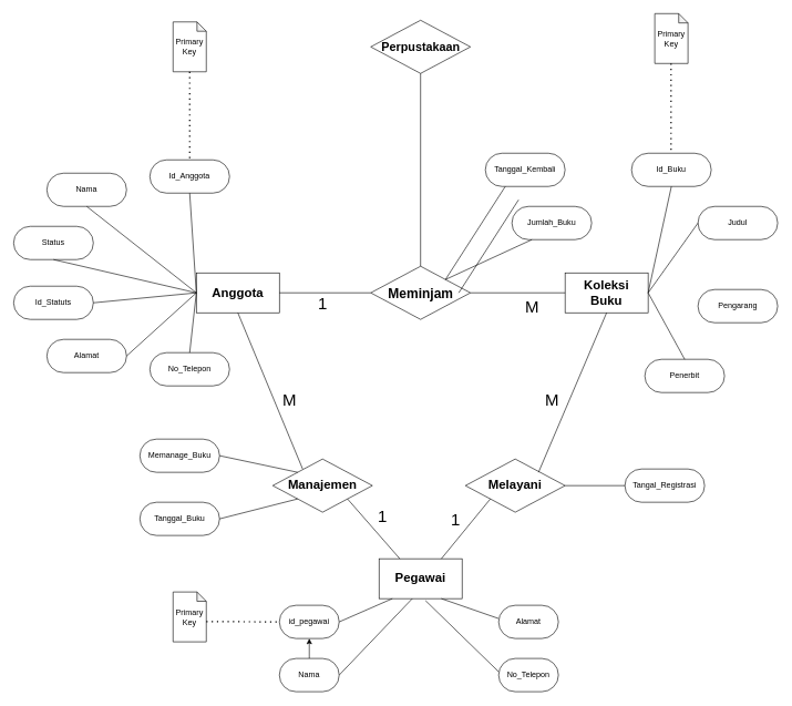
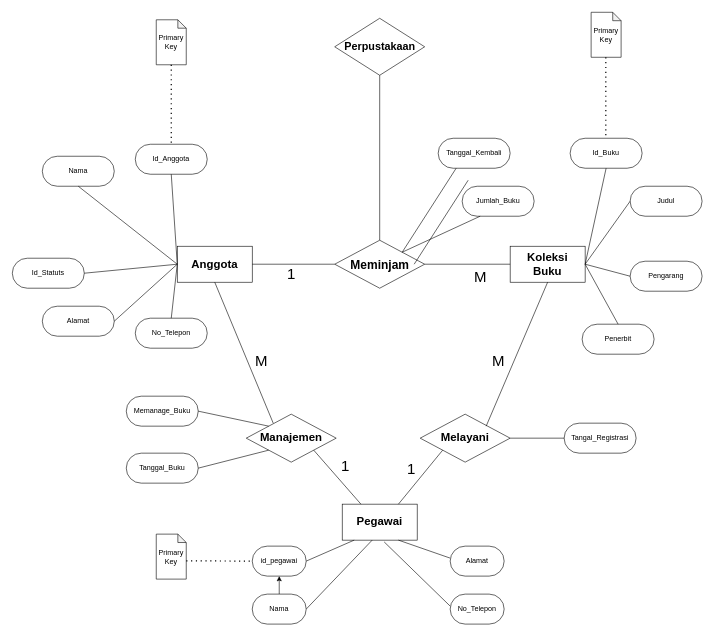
  <mxCell id="0" />
  <mxCell id="1" parent="0" />
  <mxCell id="2" value="&lt;font style=&quot;font-size: 19px&quot;&gt;&lt;b&gt;Pegawai&lt;/b&gt;&lt;/font&gt;" style="rounded=0;whiteSpace=wrap;html=1;" vertex="1" parent="1"><mxGeometry x="570" y="840" width="125" height="60" as="geometry" /></mxCell>
  <mxCell id="3" value="No_Telepon" style="rounded=1;whiteSpace=wrap;html=1;arcSize=50;" vertex="1" parent="1"><mxGeometry x="750" y="990" width="90" height="50" as="geometry" /></mxCell>
  <mxCell id="4" value="" style="endArrow=none;html=1;rounded=0;exitX=1;exitY=0.5;exitDx=0;exitDy=0;" edge="1" parent="1"><mxGeometry width="50" height="50" relative="1" as="geometry"><mxPoint x="510" y="935" as="sourcePoint" /><mxPoint x="590" y="900" as="targetPoint" /></mxGeometry></mxCell>
  <mxCell id="5" value="" style="endArrow=none;html=1;rounded=0;exitX=0.75;exitY=1;exitDx=0;exitDy=0;" edge="1" parent="1" source="2"><mxGeometry width="50" height="50" relative="1" as="geometry"><mxPoint x="670" y="965" as="sourcePoint" /><mxPoint x="750" y="930" as="targetPoint" /></mxGeometry></mxCell>
  <mxCell id="6" value="" style="endArrow=none;html=1;rounded=0;exitX=1;exitY=0.5;exitDx=0;exitDy=0;" edge="1" parent="1"><mxGeometry width="50" height="50" relative="1" as="geometry"><mxPoint x="510" y="1015" as="sourcePoint" /><mxPoint x="620" y="900" as="targetPoint" /></mxGeometry></mxCell>
  <mxCell id="7" value="" style="endArrow=none;html=1;rounded=0;exitX=0.56;exitY=1.05;exitDx=0;exitDy=0;exitPerimeter=0;" edge="1" parent="1" source="2"><mxGeometry width="50" height="50" relative="1" as="geometry"><mxPoint x="670" y="1045" as="sourcePoint" /><mxPoint x="750" y="1010" as="targetPoint" /></mxGeometry></mxCell>
  <mxCell id="8" value="" style="edgeStyle=none;rounded=0;orthogonalLoop=1;jettySize=auto;html=1;" edge="1" parent="1" source="9" target="10"><mxGeometry relative="1" as="geometry" /></mxCell>
  <mxCell id="9" value="Nama" style="rounded=1;whiteSpace=wrap;html=1;arcSize=50;" vertex="1" parent="1"><mxGeometry x="420" y="990" width="90" height="50" as="geometry" /></mxCell>
  <mxCell id="10" value="id_pegawai" style="rounded=1;whiteSpace=wrap;html=1;arcSize=50;" vertex="1" parent="1"><mxGeometry x="420" y="910" width="90" height="50" as="geometry" /></mxCell>
  <mxCell id="11" value="Alamat" style="rounded=1;whiteSpace=wrap;html=1;arcSize=50;" vertex="1" parent="1"><mxGeometry x="750" y="910" width="90" height="50" as="geometry" /></mxCell>
  <mxCell id="12" value="&lt;div&gt;Primary&lt;/div&gt;&lt;div&gt;Key&lt;br&gt;&lt;/div&gt;" style="shape=note;whiteSpace=wrap;html=1;backgroundOutline=1;darkOpacity=0.05;size=14;" vertex="1" parent="1"><mxGeometry x="260" y="890" width="50" height="75" as="geometry" /></mxCell>
  <mxCell id="13" value="" style="endArrow=none;dashed=1;html=1;dashPattern=1 3;strokeWidth=2;rounded=0;exitX=0;exitY=0;exitDx=50;exitDy=44.5;exitPerimeter=0;entryX=0;entryY=0.5;entryDx=0;entryDy=0;" edge="1" parent="1" source="12" target="10"><mxGeometry width="50" height="50" relative="1" as="geometry"><mxPoint x="600" y="860" as="sourcePoint" /><mxPoint x="650" y="810" as="targetPoint" /></mxGeometry></mxCell>
  <mxCell id="14" value="&lt;font style=&quot;font-size: 19px&quot;&gt;&lt;b&gt;Manajemen&lt;/b&gt;&lt;/font&gt;" style="rhombus;whiteSpace=wrap;html=1;" vertex="1" parent="1"><mxGeometry x="410" y="690" width="150" height="80" as="geometry" /></mxCell>
  <mxCell id="15" value="&lt;font style=&quot;font-size: 19px&quot;&gt;&lt;b&gt;Melayani&lt;/b&gt;&lt;/font&gt;" style="rhombus;whiteSpace=wrap;html=1;" vertex="1" parent="1"><mxGeometry x="700" y="690" width="150" height="80" as="geometry" /></mxCell>
  <mxCell id="16" value="&lt;font style=&quot;font-size: 20px&quot;&gt;&lt;b&gt;Meminjam&lt;/b&gt;&lt;/font&gt;" style="rhombus;whiteSpace=wrap;html=1;" vertex="1" parent="1"><mxGeometry x="557.5" y="400" width="150" height="80" as="geometry" /></mxCell>
- <mxCell id="17" value="&lt;font style=&quot;font-size: 18px&quot;&gt;&lt;b&gt;Perpustakaan&lt;/b&gt;&lt;/font&gt;" style="rhombus;whiteSpace=wrap;html=1;" vertex="1" parent="1"><mxGeometry x="557.5" y="30" width="150" height="80" as="geometry" /></mxCell>
+ <mxCell id="17" value="&lt;font style=&quot;font-size: 18px&quot;&gt;&lt;b&gt;Perpustakaan&lt;/b&gt;&lt;/font&gt;" style="rhombus;whiteSpace=wrap;html=1;" vertex="1" parent="1"><mxGeometry x="557.5" y="30" width="150" height="95" as="geometry" /></mxCell>
  <mxCell id="18" value="&lt;div style=&quot;font-size: 19px&quot;&gt;&lt;font style=&quot;font-size: 19px&quot;&gt;&lt;b&gt;Koleksi&lt;/b&gt;&lt;/font&gt;&lt;/div&gt;&lt;div style=&quot;font-size: 19px&quot;&gt;&lt;font style=&quot;font-size: 19px&quot;&gt;&lt;b&gt;Buku&lt;br&gt;&lt;/b&gt;&lt;/font&gt;&lt;/div&gt;" style="rounded=0;whiteSpace=wrap;html=1;" vertex="1" parent="1"><mxGeometry x="850" y="410" width="125" height="60" as="geometry" /></mxCell>
  <mxCell id="19" value="&lt;font style=&quot;font-size: 19px&quot;&gt;&lt;b&gt;Anggota&lt;/b&gt;&lt;/font&gt;" style="rounded=0;whiteSpace=wrap;html=1;" vertex="1" parent="1"><mxGeometry x="295" y="410" width="125" height="60" as="geometry" /></mxCell>
  <mxCell id="20" value="Tangal_Registrasi" style="rounded=1;whiteSpace=wrap;html=1;arcSize=50;" vertex="1" parent="1"><mxGeometry x="940" y="705" width="120" height="50" as="geometry" /></mxCell>
  <mxCell id="21" value="Memanage_Buku" style="rounded=1;whiteSpace=wrap;html=1;arcSize=50;" vertex="1" parent="1"><mxGeometry y="660" width="120" height="50" as="geometry" x="210" /></mxCell>
  <mxCell id="22" value="Tanggal_Buku" style="rounded=1;whiteSpace=wrap;html=1;arcSize=50;" vertex="1" parent="1"><mxGeometry y="755" width="120" height="50" as="geometry" x="210" /></mxCell>
  <mxCell id="23" value="Id_Anggota" style="rounded=1;whiteSpace=wrap;html=1;arcSize=50;" vertex="1" parent="1"><mxGeometry x="225" y="240" width="120" height="50" as="geometry" /></mxCell>
  <mxCell id="24" value="Nama" style="rounded=1;whiteSpace=wrap;html=1;arcSize=50;" vertex="1" parent="1"><mxGeometry x="70" y="260" width="120" height="50" as="geometry" /></mxCell>
- <mxCell id="25" value="Status" style="rounded=1;whiteSpace=wrap;html=1;arcSize=50;" vertex="1" parent="1"><mxGeometry x="20" y="340" width="120" height="50" as="geometry" /></mxCell>
  <mxCell id="26" value="Id_Statuts" style="rounded=1;whiteSpace=wrap;html=1;arcSize=50;" vertex="1" parent="1"><mxGeometry x="20" y="430" width="120" height="50" as="geometry" /></mxCell>
  <mxCell id="27" value="Alamat" style="rounded=1;whiteSpace=wrap;html=1;arcSize=50;" vertex="1" parent="1"><mxGeometry x="70" y="510" width="120" height="50" as="geometry" /></mxCell>
  <mxCell id="28" value="No_Telepon" style="rounded=1;whiteSpace=wrap;html=1;arcSize=50;" vertex="1" parent="1"><mxGeometry x="225" y="530" width="120" height="50" as="geometry" /></mxCell>
  <mxCell id="29" value="Id_Buku" style="rounded=1;whiteSpace=wrap;html=1;arcSize=50;" vertex="1" parent="1"><mxGeometry x="950" y="230" width="120" height="50" as="geometry" /></mxCell>
  <mxCell id="30" value="Judul" style="rounded=1;whiteSpace=wrap;html=1;arcSize=50;" vertex="1" parent="1"><mxGeometry x="1050" y="310" width="120" height="50" as="geometry" /></mxCell>
  <mxCell id="31" value="Pengarang" style="rounded=1;whiteSpace=wrap;html=1;arcSize=50;" vertex="1" parent="1"><mxGeometry x="1050" y="435" width="120" height="50" as="geometry" /></mxCell>
  <mxCell id="32" value="Penerbit" style="rounded=1;whiteSpace=wrap;html=1;arcSize=50;" vertex="1" parent="1"><mxGeometry x="970" y="540" width="120" height="50" as="geometry" /></mxCell>
  <mxCell id="33" value="Tanggal_Kembali" style="rounded=1;whiteSpace=wrap;html=1;arcSize=50;" vertex="1" parent="1"><mxGeometry x="730" y="230" width="120" height="50" as="geometry" /></mxCell>
  <mxCell id="34" value="Jumlah_Buku" style="rounded=1;whiteSpace=wrap;html=1;arcSize=50;" vertex="1" parent="1"><mxGeometry x="770" y="310" width="120" height="50" as="geometry" /></mxCell>
  <mxCell id="35" value="&lt;div&gt;Primary&lt;/div&gt;&lt;div&gt;Key&lt;br&gt;&lt;/div&gt;" style="shape=note;whiteSpace=wrap;html=1;backgroundOutline=1;darkOpacity=0.05;size=14;" vertex="1" parent="1"><mxGeometry x="260" y="32.5" width="50" height="75" as="geometry" /></mxCell>
  <mxCell id="36" value="&lt;div&gt;Primary&lt;/div&gt;&lt;div&gt;Key&lt;br&gt;&lt;/div&gt;" style="shape=note;whiteSpace=wrap;html=1;backgroundOutline=1;darkOpacity=0.05;size=14;" vertex="1" parent="1"><mxGeometry x="985" y="20" width="50" height="75" as="geometry" /></mxCell>
  <mxCell id="37" value="" style="endArrow=none;dashed=1;html=1;dashPattern=1 3;strokeWidth=2;rounded=0;exitX=0.5;exitY=1;exitDx=0;exitDy=0;exitPerimeter=0;entryX=0.5;entryY=0;entryDx=0;entryDy=0;" edge="1" parent="1" source="35" target="23"><mxGeometry width="50" height="50" relative="1" as="geometry"><mxPoint x="280" y="110" as="sourcePoint" /><mxPoint x="280" y="230" as="targetPoint" /></mxGeometry></mxCell>
  <mxCell id="38" value="" style="endArrow=none;dashed=1;html=1;dashPattern=1 3;strokeWidth=2;rounded=0;exitX=0.5;exitY=1;exitDx=0;exitDy=0;exitPerimeter=0;entryX=0.5;entryY=0;entryDx=0;entryDy=0;" edge="1" parent="1"><mxGeometry width="50" height="50" relative="1" as="geometry"><mxPoint x="1009.5" y="95" as="sourcePoint" /><mxPoint x="1009.5" y="227.5" as="targetPoint" /></mxGeometry></mxCell>
  <mxCell id="39" value="" style="endArrow=none;html=1;rounded=0;exitX=0.75;exitY=0;exitDx=0;exitDy=0;entryX=0;entryY=1;entryDx=0;entryDy=0;" edge="1" parent="1" source="2" target="15"><mxGeometry width="50" height="50" relative="1" as="geometry"><mxPoint x="620" y="700" as="sourcePoint" /><mxPoint x="670" y="650" as="targetPoint" /></mxGeometry></mxCell>
  <mxCell id="40" value="" style="endArrow=none;html=1;rounded=0;exitX=0.25;exitY=0;exitDx=0;exitDy=0;entryX=1;entryY=1;entryDx=0;entryDy=0;" edge="1" parent="1" source="2" target="14"><mxGeometry width="50" height="50" relative="1" as="geometry"><mxPoint x="673.75" y="850" as="sourcePoint" /><mxPoint x="747.5" y="760" as="targetPoint" /></mxGeometry></mxCell>
  <mxCell id="41" value="" style="endArrow=none;html=1;rounded=0;exitX=0;exitY=0.5;exitDx=0;exitDy=0;entryX=1;entryY=0.5;entryDx=0;entryDy=0;" edge="1" parent="1" source="20" target="15"><mxGeometry width="50" height="50" relative="1" as="geometry"><mxPoint x="683.75" y="860" as="sourcePoint" /><mxPoint x="757.5" y="770" as="targetPoint" /></mxGeometry></mxCell>
  <mxCell id="42" value="" style="endArrow=none;html=1;rounded=0;exitX=1;exitY=0.5;exitDx=0;exitDy=0;entryX=0;entryY=1;entryDx=0;entryDy=0;" edge="1" parent="1" source="22" target="14"><mxGeometry width="50" height="50" relative="1" as="geometry"><mxPoint x="336.25" y="820" as="sourcePoint" /><mxPoint x="410" y="730" as="targetPoint" /></mxGeometry></mxCell>
  <mxCell id="43" value="" style="endArrow=none;html=1;rounded=0;exitX=1;exitY=0.5;exitDx=0;exitDy=0;entryX=0;entryY=0;entryDx=0;entryDy=0;" edge="1" parent="1" source="21" target="14"><mxGeometry width="50" height="50" relative="1" as="geometry"><mxPoint x="330" y="735" as="sourcePoint" /><mxPoint x="410" y="700" as="targetPoint" /></mxGeometry></mxCell>
  <mxCell id="44" value="" style="endArrow=none;html=1;rounded=0;exitX=1;exitY=0.5;exitDx=0;exitDy=0;entryX=0.5;entryY=1;entryDx=0;entryDy=0;" edge="1" parent="1" target="18"><mxGeometry width="50" height="50" relative="1" as="geometry"><mxPoint x="810" y="710" as="sourcePoint" /><mxPoint x="890" y="675" as="targetPoint" /></mxGeometry></mxCell>
  <mxCell id="45" value="" style="endArrow=none;html=1;rounded=0;exitX=1;exitY=0.5;exitDx=0;exitDy=0;entryX=0.5;entryY=1;entryDx=0;entryDy=0;" edge="1" parent="1" target="19"><mxGeometry width="50" height="50" relative="1" as="geometry"><mxPoint x="455" y="705" as="sourcePoint" /><mxPoint x="557.5" y="445" as="targetPoint" /></mxGeometry></mxCell>
  <mxCell id="46" value="" style="endArrow=none;html=1;rounded=0;exitX=1;exitY=0.5;exitDx=0;exitDy=0;entryX=0;entryY=0.5;entryDx=0;entryDy=0;" edge="1" parent="1" source="16" target="18"><mxGeometry width="50" height="50" relative="1" as="geometry"><mxPoint x="830" y="730" as="sourcePoint" /><mxPoint x="932.5" y="470" as="targetPoint" /></mxGeometry></mxCell>
  <mxCell id="47" value="" style="endArrow=none;html=1;rounded=0;exitX=1;exitY=0.5;exitDx=0;exitDy=0;entryX=0;entryY=0.5;entryDx=0;entryDy=0;" edge="1" parent="1" source="19" target="16"><mxGeometry width="50" height="50" relative="1" as="geometry"><mxPoint x="840" y="740" as="sourcePoint" /><mxPoint x="942.5" y="480" as="targetPoint" /></mxGeometry></mxCell>
  <mxCell id="48" value="" style="endArrow=none;html=1;rounded=0;exitX=0.5;exitY=1;exitDx=0;exitDy=0;entryX=0.5;entryY=0;entryDx=0;entryDy=0;" edge="1" parent="1" source="17" target="16"><mxGeometry width="50" height="50" relative="1" as="geometry"><mxPoint x="850" y="750" as="sourcePoint" /><mxPoint x="952.5" y="490" as="targetPoint" /></mxGeometry></mxCell>
+ <mxCell id="49" value="" style="endArrow=none;html=1;rounded=0;exitX=0;exitY=0.5;exitDx=0;exitDy=0;entryX=1;entryY=0.5;entryDx=0;entryDy=0;" edge="1" parent="1" source="31" target="18"><mxGeometry width="50" height="50" relative="1" as="geometry"><mxPoint x="860" y="760" as="sourcePoint" /><mxPoint x="962.5" y="500" as="targetPoint" /></mxGeometry></mxCell>
  <mxCell id="50" value="" style="endArrow=none;html=1;rounded=0;exitX=0.5;exitY=1;exitDx=0;exitDy=0;entryX=1;entryY=0.5;entryDx=0;entryDy=0;" edge="1" parent="1" source="29" target="18"><mxGeometry width="50" height="50" relative="1" as="geometry"><mxPoint x="870" y="770" as="sourcePoint" /><mxPoint x="972.5" y="510" as="targetPoint" /></mxGeometry></mxCell>
  <mxCell id="51" value="" style="endArrow=none;html=1;rounded=0;entryX=0;entryY=0.5;entryDx=0;entryDy=0;exitX=1;exitY=0.5;exitDx=0;exitDy=0;" edge="1" parent="1" source="18" target="30"><mxGeometry width="50" height="50" relative="1" as="geometry"><mxPoint x="980" y="440" as="sourcePoint" /><mxPoint x="982.5" y="520" as="targetPoint" /></mxGeometry></mxCell>
  <mxCell id="52" value="" style="endArrow=none;html=1;rounded=0;exitX=0.5;exitY=0;exitDx=0;exitDy=0;entryX=1;entryY=0.5;entryDx=0;entryDy=0;" edge="1" parent="1" source="32" target="18"><mxGeometry width="50" height="50" relative="1" as="geometry"><mxPoint x="890" y="790" as="sourcePoint" /><mxPoint x="980" y="440" as="targetPoint" /></mxGeometry></mxCell>
  <mxCell id="53" value="" style="endArrow=none;html=1;rounded=0;exitX=0.5;exitY=1;exitDx=0;exitDy=0;entryX=0;entryY=0.5;entryDx=0;entryDy=0;" edge="1" parent="1" source="23" target="19"><mxGeometry width="50" height="50" relative="1" as="geometry"><mxPoint x="465" y="715" as="sourcePoint" /><mxPoint x="367.5" y="480" as="targetPoint" /></mxGeometry></mxCell>
  <mxCell id="54" value="" style="endArrow=none;html=1;rounded=0;exitX=0.5;exitY=1;exitDx=0;exitDy=0;entryX=0;entryY=0.5;entryDx=0;entryDy=0;" edge="1" parent="1" source="24" target="19"><mxGeometry width="50" height="50" relative="1" as="geometry"><mxPoint x="475" y="725" as="sourcePoint" /><mxPoint x="377.5" y="490" as="targetPoint" /></mxGeometry></mxCell>
- <mxCell id="55" value="" style="endArrow=none;html=1;rounded=0;exitX=0.5;exitY=1;exitDx=0;exitDy=0;entryX=0;entryY=0.5;entryDx=0;entryDy=0;" edge="1" parent="1" source="25" target="19"><mxGeometry width="50" height="50" relative="1" as="geometry"><mxPoint x="485" y="735" as="sourcePoint" /><mxPoint x="387.5" y="500" as="targetPoint" /></mxGeometry></mxCell>
  <mxCell id="56" value="" style="endArrow=none;html=1;rounded=0;exitX=1;exitY=0.5;exitDx=0;exitDy=0;entryX=0;entryY=0.5;entryDx=0;entryDy=0;" edge="1" parent="1" source="26" target="19"><mxGeometry width="50" height="50" relative="1" as="geometry"><mxPoint x="495" y="745" as="sourcePoint" /><mxPoint x="397.5" y="510" as="targetPoint" /></mxGeometry></mxCell>
  <mxCell id="57" value="" style="endArrow=none;html=1;rounded=0;exitX=1;exitY=0.5;exitDx=0;exitDy=0;entryX=0;entryY=0.5;entryDx=0;entryDy=0;" edge="1" parent="1" source="27" target="19"><mxGeometry width="50" height="50" relative="1" as="geometry"><mxPoint x="505" y="755" as="sourcePoint" /><mxPoint x="407.5" y="520" as="targetPoint" /></mxGeometry></mxCell>
  <mxCell id="58" value="" style="endArrow=none;html=1;rounded=0;exitX=0.5;exitY=0;exitDx=0;exitDy=0;entryX=0;entryY=0.5;entryDx=0;entryDy=0;" edge="1" parent="1" source="28" target="19"><mxGeometry width="50" height="50" relative="1" as="geometry"><mxPoint x="515" y="765" as="sourcePoint" /><mxPoint x="417.5" y="530" as="targetPoint" /></mxGeometry></mxCell>
  <mxCell id="59" value="" style="endArrow=none;html=1;rounded=0;exitX=0.25;exitY=1;exitDx=0;exitDy=0;entryX=1;entryY=0;entryDx=0;entryDy=0;" edge="1" parent="1" source="33" target="16"><mxGeometry width="50" height="50" relative="1" as="geometry"><mxPoint x="535" y="785" as="sourcePoint" /><mxPoint x="437.5" y="550" as="targetPoint" /></mxGeometry></mxCell>
  <mxCell id="60" value="" style="endArrow=none;html=1;rounded=0;exitX=0.25;exitY=1;exitDx=0;exitDy=0;" edge="1" parent="1" source="34"><mxGeometry width="50" height="50" relative="1" as="geometry"><mxPoint x="770" y="290" as="sourcePoint" /><mxPoint x="670" y="420" as="targetPoint" /></mxGeometry></mxCell>
  <mxCell id="61" style="edgeStyle=none;rounded=0;orthogonalLoop=1;jettySize=auto;html=1;exitX=1;exitY=1;exitDx=0;exitDy=0;fontSize=25;" edge="1" parent="1"><mxGeometry relative="1" as="geometry"><mxPoint x="610" y="790" as="sourcePoint" /><mxPoint x="610" y="790" as="targetPoint" /></mxGeometry></mxCell>
  <mxCell id="62" value="1" style="text;html=1;align=center;verticalAlign=middle;resizable=0;points=[];autosize=1;strokeColor=none;fillColor=none;fontSize=25;" vertex="1" parent="1"><mxGeometry x="560" y="755" width="30" height="40" as="geometry" /></mxCell>
  <mxCell id="63" value="" style="endArrow=none;html=1;rounded=0;exitX=0.25;exitY=1;exitDx=0;exitDy=0;entryX=1;entryY=0;entryDx=0;entryDy=0;" edge="1" parent="1"><mxGeometry width="50" height="50" relative="1" as="geometry"><mxPoint x="780" y="300" as="sourcePoint" /><mxPoint x="690" y="440" as="targetPoint" /></mxGeometry></mxCell>
  <mxCell id="64" value="1" style="text;html=1;align=center;verticalAlign=middle;resizable=0;points=[];autosize=1;strokeColor=none;fillColor=none;fontSize=25;" vertex="1" parent="1"><mxGeometry x="670" y="760" width="30" height="40" as="geometry" /></mxCell>
  <mxCell id="65" value="M" style="text;html=1;align=center;verticalAlign=middle;resizable=0;points=[];autosize=1;strokeColor=none;fillColor=none;fontSize=25;" vertex="1" parent="1"><mxGeometry x="415" y="580" width="40" height="40" as="geometry" /></mxCell>
  <mxCell id="66" value="M" style="text;html=1;align=center;verticalAlign=middle;resizable=0;points=[];autosize=1;strokeColor=none;fillColor=none;fontSize=25;" vertex="1" parent="1"><mxGeometry x="810" y="580" width="40" height="40" as="geometry" /></mxCell>
  <mxCell id="67" value="1" style="text;html=1;align=center;verticalAlign=middle;resizable=0;points=[];autosize=1;strokeColor=none;fillColor=none;fontSize=25;" vertex="1" parent="1"><mxGeometry x="470" y="435" width="30" height="40" as="geometry" /></mxCell>
  <mxCell id="68" value="M" style="text;html=1;align=center;verticalAlign=middle;resizable=0;points=[];autosize=1;strokeColor=none;fillColor=none;fontSize=25;" vertex="1" parent="1"><mxGeometry x="780" y="440" width="40" height="40" as="geometry" /></mxCell>
